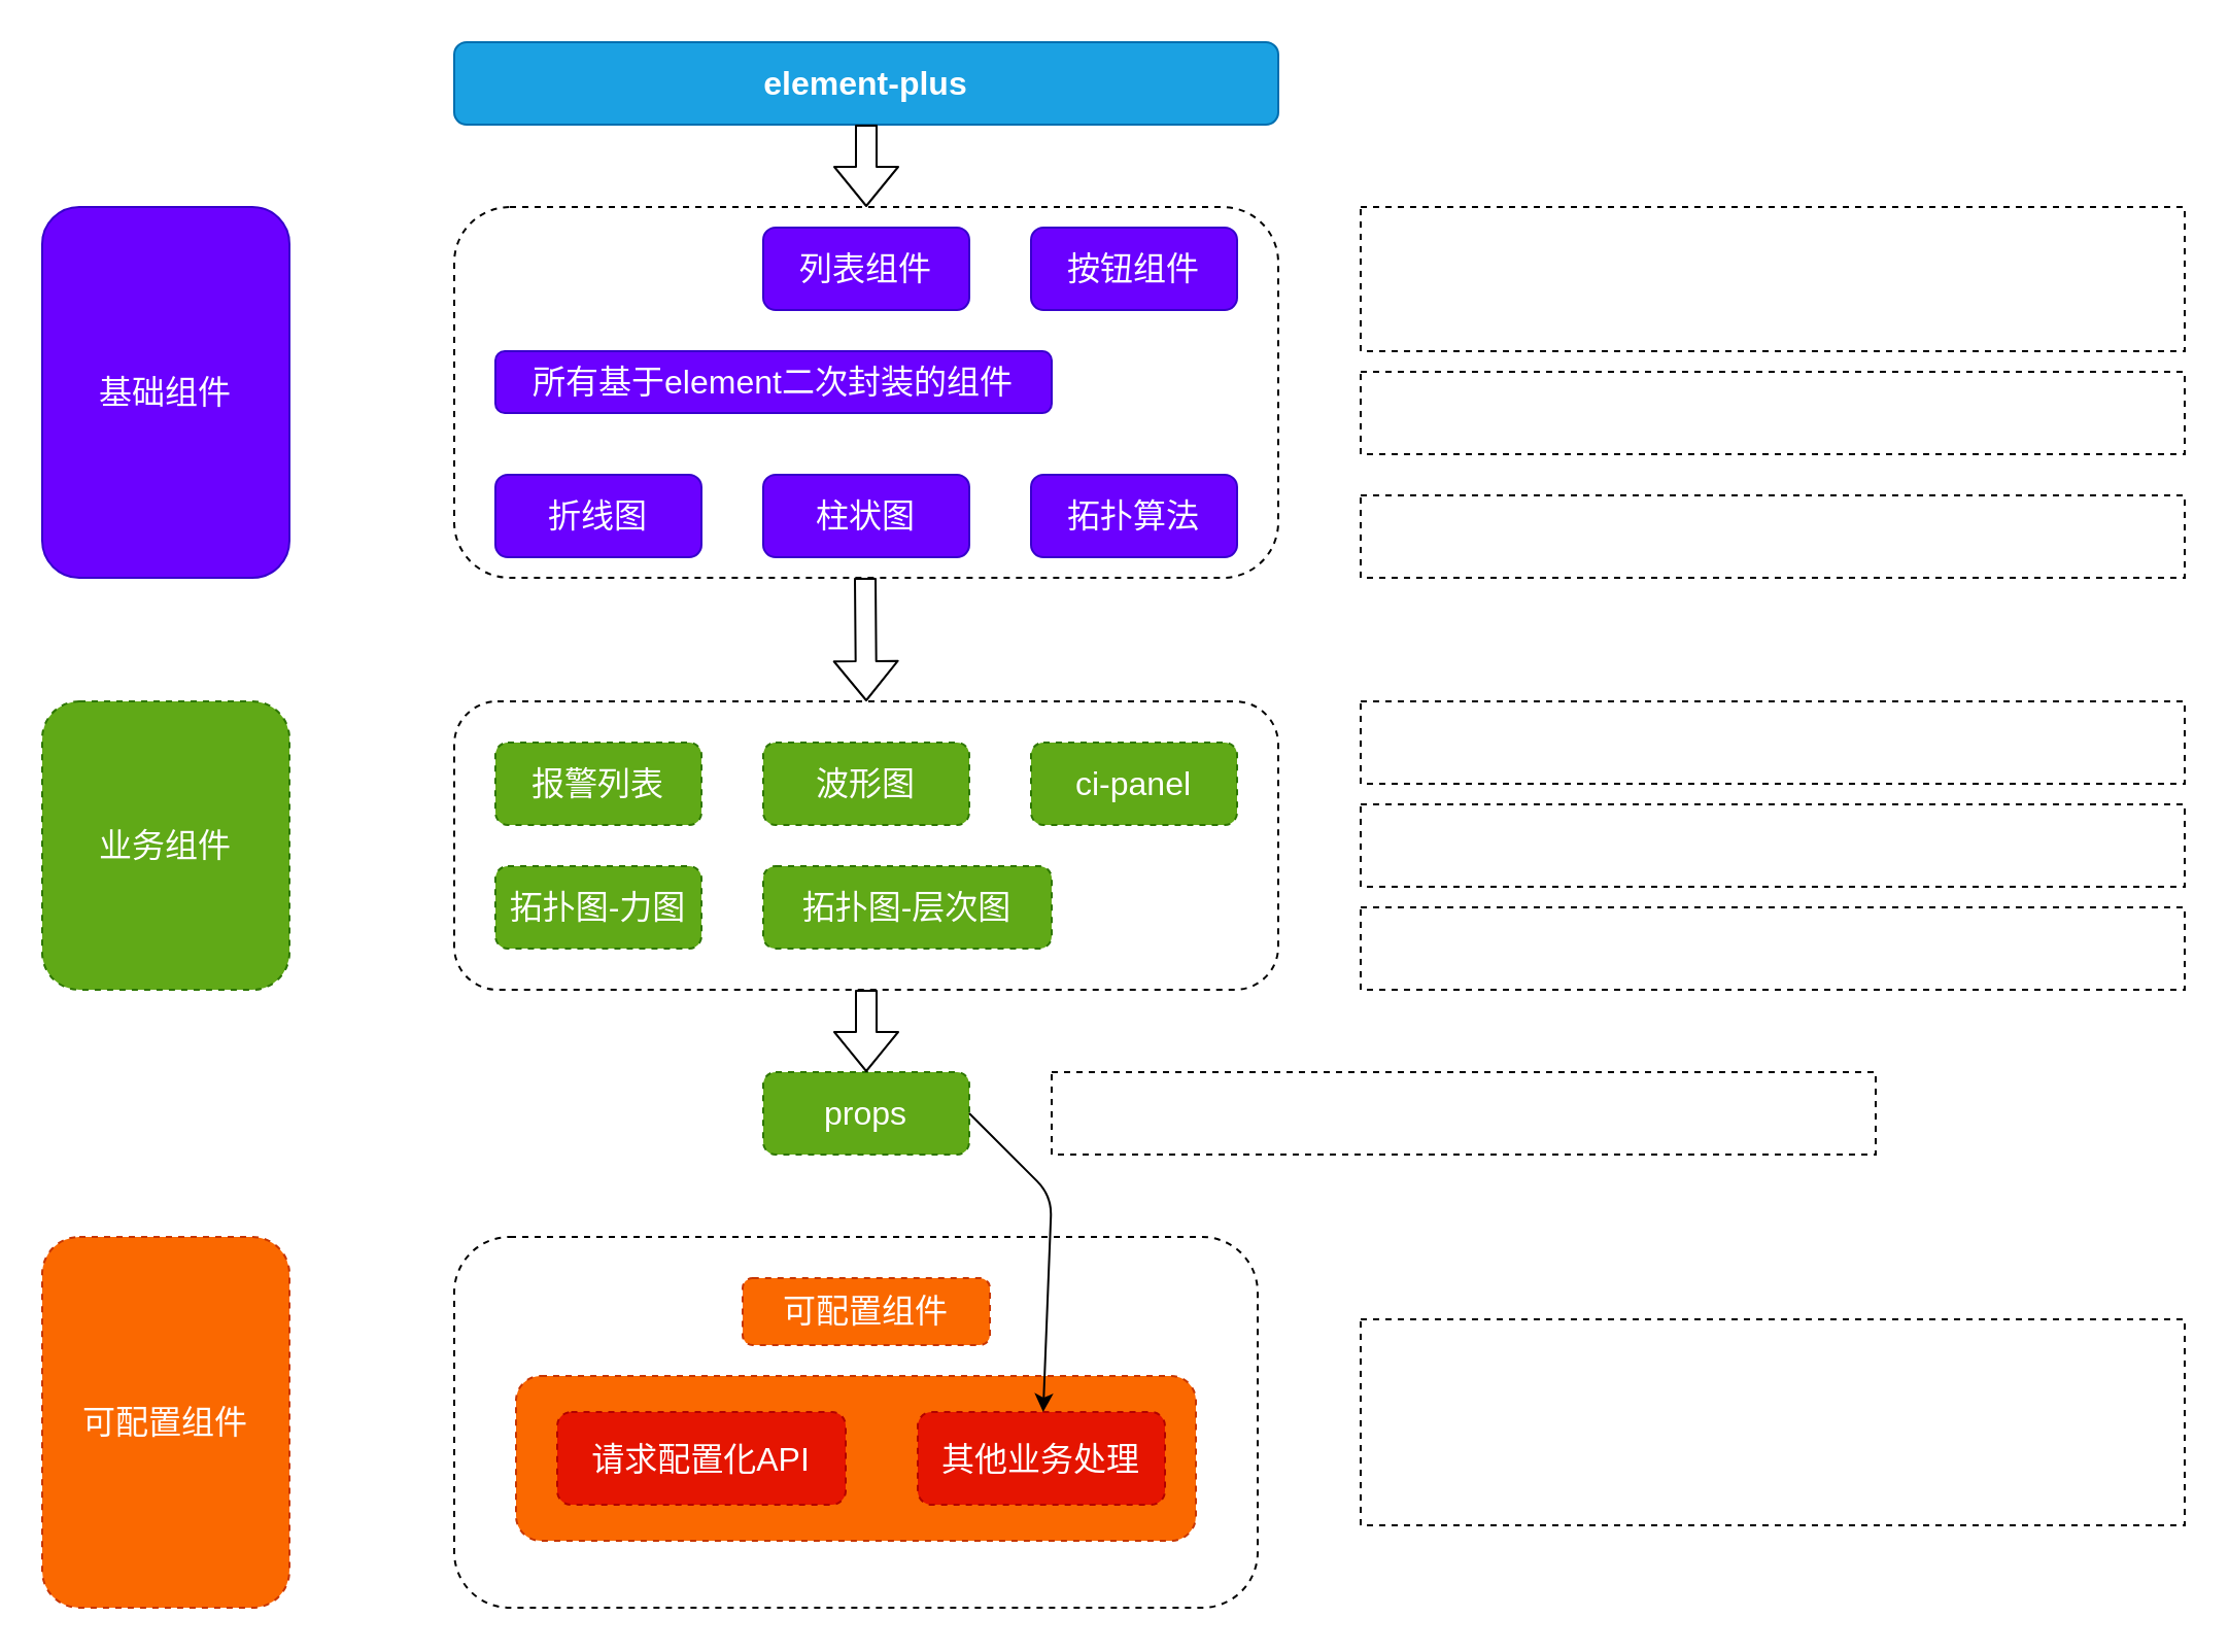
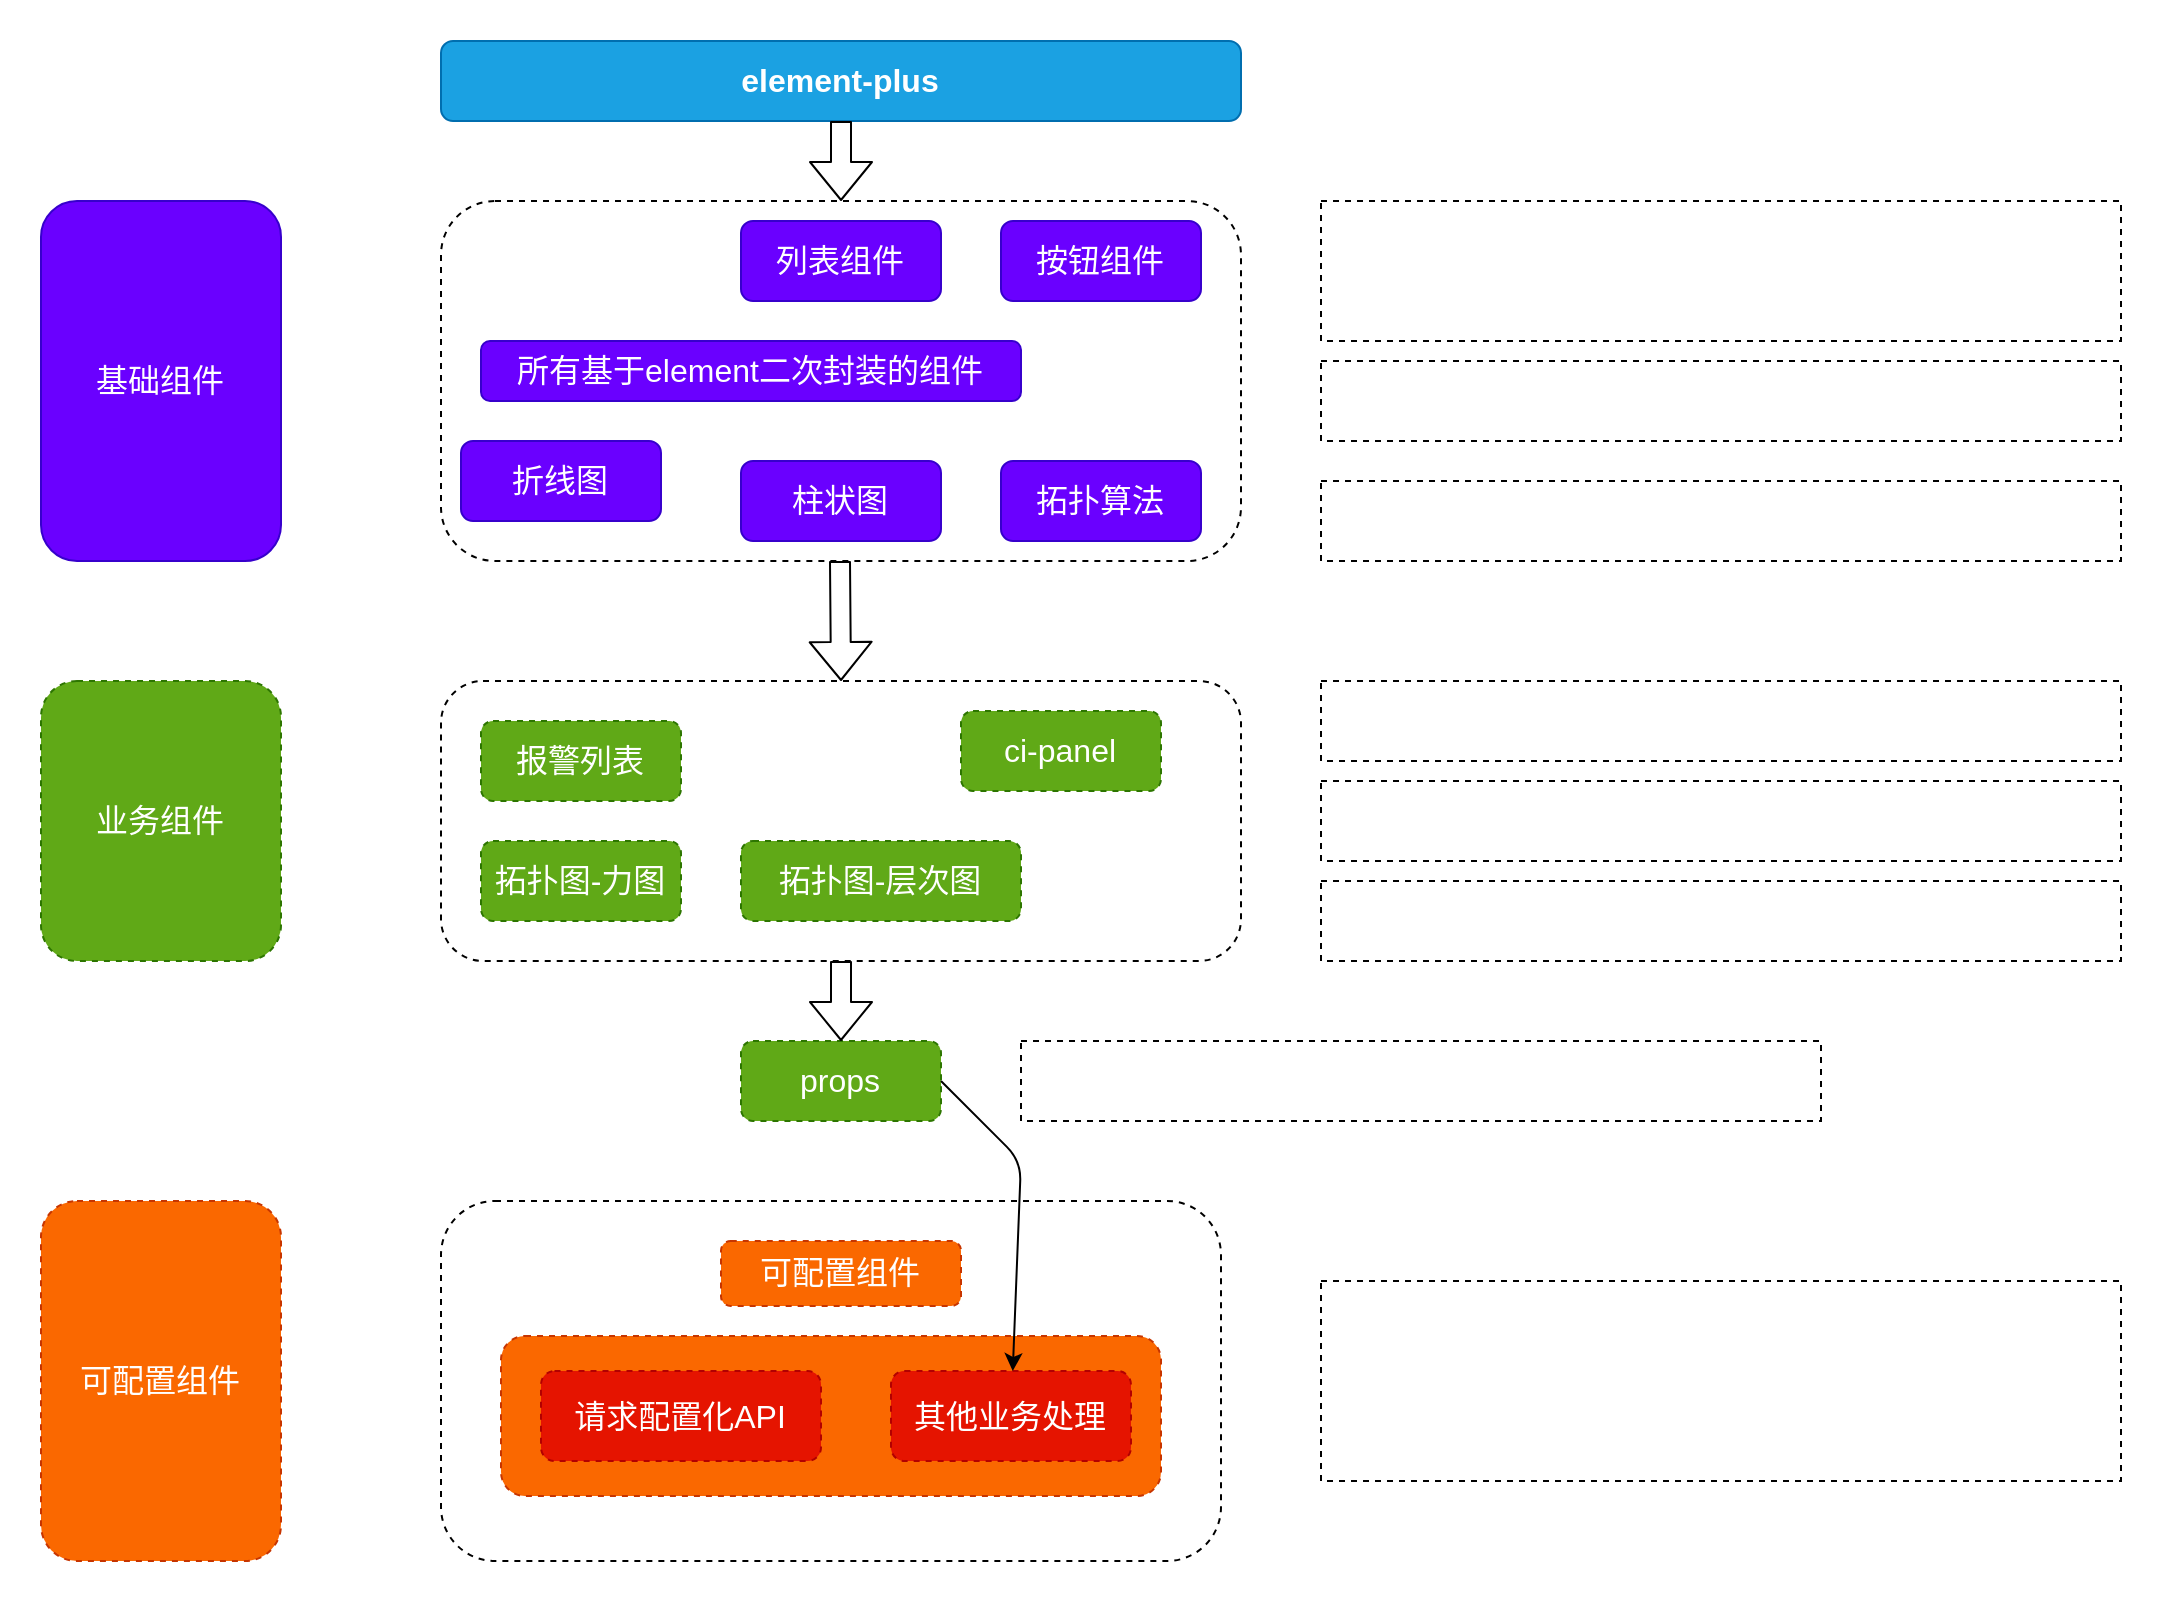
  <mxCell id="0" />
  <mxCell id="1" parent="0" />
  <mxCell id="2" value="element-plus" style="rounded=1;whiteSpace=wrap;html=1;fontSize=16;fontColor=#ffffff;fillColor=#1ba1e2;strokeColor=#006EAF;fontStyle=1" parent="1" vertex="1"><mxGeometry x="220" width="400" height="40" as="geometry" y="20" /></mxCell>
  <mxCell id="3" value="基础组件" style="rounded=1;whiteSpace=wrap;html=1;fontSize=16;fillColor=#6a00ff;strokeColor=#3700CC;fontColor=#ffffff;" parent="1" vertex="1"><mxGeometry x="20" y="100" width="120" height="180" as="geometry" /></mxCell>
  <mxCell id="4" value="" style="rounded=1;whiteSpace=wrap;html=1;fontSize=16;fontColor=#FFFFFF;dashed=1;" parent="1" vertex="1"><mxGeometry x="220" y="100" width="400" height="180" as="geometry" /></mxCell>
  <mxCell id="5" value="列表组件" style="rounded=1;whiteSpace=wrap;html=1;fontSize=16;fillColor=#6a00ff;strokeColor=#3700CC;fontColor=#ffffff;" parent="1" vertex="1"><mxGeometry x="370" y="110" width="100" height="40" as="geometry" /></mxCell>
  <mxCell id="6" value="以element-plus为基础，进行二次封装。工程使用的所有组件，不在来自element-plus，而是使用这里暴露出去的" style="rounded=0;whiteSpace=wrap;html=1;dashed=1;fontSize=16;fontColor=#FFFFFF;" parent="1" vertex="1"><mxGeometry x="660" y="100" width="400" height="70" as="geometry" /></mxCell>
  <mxCell id="7" value="按钮组件" style="rounded=1;whiteSpace=wrap;html=1;fontSize=16;fillColor=#6a00ff;strokeColor=#3700CC;fontColor=#ffffff;" parent="1" vertex="1"><mxGeometry x="500" y="110" width="100" height="40" as="geometry" /></mxCell>
  <mxCell id="8" value="所有基于element二次封装的组件" style="rounded=1;whiteSpace=wrap;html=1;fontSize=16;fillColor=#6a00ff;strokeColor=#3700CC;fontColor=#ffffff;" parent="1" vertex="1"><mxGeometry x="240" y="170" width="270" height="30" as="geometry" /></mxCell>
  <mxCell id="9" value="组件适应UI规范，适应需求" style="rounded=0;whiteSpace=wrap;html=1;dashed=1;fontSize=16;fontColor=#FFFFFF;" parent="1" vertex="1"><mxGeometry x="660" y="180" width="400" height="40" as="geometry" /></mxCell>
  <mxCell id="10" value="在此基础上进行其他的组件拓展" style="rounded=0;whiteSpace=wrap;html=1;dashed=1;fontSize=16;fontColor=#FFFFFF;" parent="1" vertex="1"><mxGeometry x="660" y="240" width="400" height="40" as="geometry" /></mxCell>
- <mxCell id="11" value="折线图" style="rounded=1;whiteSpace=wrap;html=1;fontSize=16;fillColor=#6a00ff;strokeColor=#3700CC;fontColor=#ffffff;" parent="1" vertex="1"><mxGeometry x="240" y="230" width="100" height="40" as="geometry" /></mxCell>
+ <mxCell id="11" value="折线图" style="rounded=1;whiteSpace=wrap;html=1;fontSize=16;fillColor=#6a00ff;strokeColor=#3700CC;fontColor=#ffffff;" parent="1" vertex="1"><mxGeometry x="230" y="220" width="100" height="40" as="geometry" /></mxCell>
  <mxCell id="12" value="柱状图" style="rounded=1;whiteSpace=wrap;html=1;fontSize=16;fillColor=#6a00ff;strokeColor=#3700CC;fontColor=#ffffff;" parent="1" vertex="1"><mxGeometry x="370" y="230" width="100" height="40" as="geometry" /></mxCell>
  <mxCell id="13" value="拓扑算法" style="rounded=1;whiteSpace=wrap;html=1;fontSize=16;fillColor=#6a00ff;strokeColor=#3700CC;fontColor=#ffffff;" parent="1" vertex="1"><mxGeometry x="500" y="230" width="100" height="40" as="geometry" /></mxCell>
  <mxCell id="14" value="业务组件" style="rounded=1;whiteSpace=wrap;html=1;dashed=1;fontSize=16;fontColor=#ffffff;fillColor=#60a917;strokeColor=#2D7600;" parent="1" vertex="1"><mxGeometry x="20" y="340" width="120" height="140" as="geometry" /></mxCell>
  <mxCell id="15" value="" style="rounded=1;whiteSpace=wrap;html=1;dashed=1;fontSize=16;fontColor=#FFFFFF;" parent="1" vertex="1"><mxGeometry x="220" y="340" width="400" height="140" as="geometry" /></mxCell>
  <mxCell id="16" value="报警列表" style="rounded=1;whiteSpace=wrap;html=1;dashed=1;fontSize=16;fontColor=#ffffff;fillColor=#60a917;strokeColor=#2D7600;" parent="1" vertex="1"><mxGeometry x="240" y="360" width="100" height="40" as="geometry" /></mxCell>
- <mxCell id="17" value="波形图" style="rounded=1;whiteSpace=wrap;html=1;dashed=1;fontSize=16;fontColor=#ffffff;fillColor=#60a917;strokeColor=#2D7600;" parent="1" vertex="1"><mxGeometry x="370" y="360" width="100" height="40" as="geometry" /></mxCell>
  <mxCell id="18" value="根据业务场景，抽离封装的特定组件" style="rounded=0;whiteSpace=wrap;html=1;dashed=1;fontSize=16;fontColor=#FFFFFF;" parent="1" vertex="1"><mxGeometry x="660" y="340" width="400" height="40" as="geometry" /></mxCell>
  <mxCell id="19" value="可以在一定的业务场景中，进行服用" style="rounded=0;whiteSpace=wrap;html=1;dashed=1;fontSize=16;fontColor=#FFFFFF;" parent="1" vertex="1"><mxGeometry x="660" y="390" width="400" height="40" as="geometry" /></mxCell>
  <mxCell id="20" value="处理能力配置接口和业务接口&lt;br&gt;" style="rounded=0;whiteSpace=wrap;html=1;dashed=1;fontSize=16;fontColor=#FFFFFF;" parent="1" vertex="1"><mxGeometry x="660" y="440" width="400" height="40" as="geometry" /></mxCell>
- <mxCell id="21" value="ci-panel" style="rounded=1;whiteSpace=wrap;html=1;dashed=1;fontSize=16;fontColor=#ffffff;fillColor=#60a917;strokeColor=#2D7600;" parent="1" vertex="1"><mxGeometry x="500" y="360" width="100" height="40" as="geometry" /></mxCell>
+ <mxCell id="21" value="ci-panel" style="rounded=1;whiteSpace=wrap;html=1;dashed=1;fontSize=16;fontColor=#ffffff;fillColor=#60a917;strokeColor=#2D7600;" parent="1" vertex="1"><mxGeometry x="480" y="355" width="100" height="40" as="geometry" /></mxCell>
  <mxCell id="22" value="" style="shape=flexArrow;endArrow=classic;html=1;fontSize=16;fontColor=#FFFFFF;exitX=0.5;exitY=1;exitDx=0;exitDy=0;" parent="1" source="2" target="4" edge="1"><mxGeometry width="50" height="50" relative="1" as="geometry"><mxPoint x="550" y="410" as="sourcePoint" /><mxPoint x="600" y="360" as="targetPoint" /></mxGeometry></mxCell>
  <mxCell id="23" value="" style="shape=flexArrow;endArrow=classic;html=1;fontSize=16;fontColor=#FFFFFF;exitX=0.5;exitY=1;exitDx=0;exitDy=0;entryX=0.5;entryY=0;entryDx=0;entryDy=0;" parent="1" target="15" edge="1"><mxGeometry width="50" height="50" relative="1" as="geometry"><mxPoint x="419.5" y="280" as="sourcePoint" /><mxPoint x="419.5" y="320" as="targetPoint" /></mxGeometry></mxCell>
  <mxCell id="24" value="拓扑图-力图" style="rounded=1;whiteSpace=wrap;html=1;dashed=1;fontSize=16;fontColor=#ffffff;fillColor=#60a917;strokeColor=#2D7600;" parent="1" vertex="1"><mxGeometry x="240" y="420" width="100" height="40" as="geometry" /></mxCell>
  <mxCell id="25" value="拓扑图-层次图" style="rounded=1;whiteSpace=wrap;html=1;dashed=1;fontSize=16;fontColor=#ffffff;fillColor=#60a917;strokeColor=#2D7600;" parent="1" vertex="1"><mxGeometry x="370" y="420" width="140" height="40" as="geometry" /></mxCell>
  <mxCell id="26" value="props" style="rounded=1;whiteSpace=wrap;html=1;dashed=1;fontSize=16;fontColor=#ffffff;fillColor=#60a917;strokeColor=#2D7600;" parent="1" vertex="1"><mxGeometry x="370" y="520" width="100" height="40" as="geometry" /></mxCell>
  <mxCell id="27" value="可配置组件" style="rounded=1;whiteSpace=wrap;html=1;dashed=1;fontSize=16;fontColor=#FFFFFF;fillColor=#fa6800;strokeColor=#C73500;" parent="1" vertex="1"><mxGeometry x="20" y="600" width="120" height="180" as="geometry" /></mxCell>
  <mxCell id="28" value="" style="rounded=1;whiteSpace=wrap;html=1;dashed=1;fontSize=16;fontColor=#FFFFFF;" parent="1" vertex="1"><mxGeometry x="220" y="600" width="390" height="180" as="geometry" /></mxCell>
  <mxCell id="29" value="组件暴露API，可被其他模块调用" style="rounded=0;whiteSpace=wrap;html=1;dashed=1;fontSize=16;fontColor=#FFFFFF;" parent="1" vertex="1"><mxGeometry x="510" y="520" width="400" height="40" as="geometry" /></mxCell>
  <mxCell id="30" value="&lt;br&gt;" style="rounded=1;whiteSpace=wrap;html=1;dashed=1;fontSize=16;fontColor=#FFFFFF;fillColor=#fa6800;strokeColor=#C73500;" parent="1" vertex="1"><mxGeometry x="250" y="667.5" width="330" height="80" as="geometry" /></mxCell>
  <mxCell id="31" value="请求配置化API" style="rounded=1;whiteSpace=wrap;html=1;dashed=1;fontSize=16;fontColor=#ffffff;fillColor=#e51400;strokeColor=#B20000;" parent="1" vertex="1"><mxGeometry x="270" y="685" width="140" height="45" as="geometry" /></mxCell>
  <mxCell id="32" value="其他业务处理" style="rounded=1;whiteSpace=wrap;html=1;dashed=1;fontSize=16;fontColor=#ffffff;fillColor=#e51400;strokeColor=#B20000;" parent="1" vertex="1"><mxGeometry x="445" y="685" width="120" height="45" as="geometry" /></mxCell>
  <mxCell id="33" value="" style="endArrow=classic;html=1;fontSize=16;fontColor=#FFFFFF;exitX=1;exitY=0.5;exitDx=0;exitDy=0;" parent="1" source="26" target="32" edge="1"><mxGeometry width="50" height="50" relative="1" as="geometry"><mxPoint x="550" y="560" as="sourcePoint" /><mxPoint x="600" y="510" as="targetPoint" /><Array as="points"><mxPoint x="510" y="580" /></Array></mxGeometry></mxCell>
  <mxCell id="34" value="可配置组件" style="rounded=1;whiteSpace=wrap;html=1;dashed=1;fontSize=16;fontColor=#FFFFFF;fillColor=#fa6800;strokeColor=#C73500;" parent="1" vertex="1"><mxGeometry x="360" y="620" width="120" height="32.5" as="geometry" /></mxCell>
  <mxCell id="35" value="" style="shape=flexArrow;endArrow=classic;html=1;fontSize=16;fontColor=#FFFFFF;exitX=0.5;exitY=1;exitDx=0;exitDy=0;entryX=0.5;entryY=0;entryDx=0;entryDy=0;" parent="1" source="15" target="26" edge="1"><mxGeometry width="50" height="50" relative="1" as="geometry"><mxPoint x="550" y="460" as="sourcePoint" /><mxPoint x="600" y="410" as="targetPoint" /></mxGeometry></mxCell>
  <mxCell id="36" value="可配置组件，处理能力配置接口和业务接口，将整合好的数据，通过业务组件暴露的api进行传入" style="rounded=0;whiteSpace=wrap;html=1;dashed=1;fontSize=16;fontColor=#FFFFFF;" parent="1" vertex="1"><mxGeometry x="660" y="640" width="400" height="100" as="geometry" /></mxCell>
